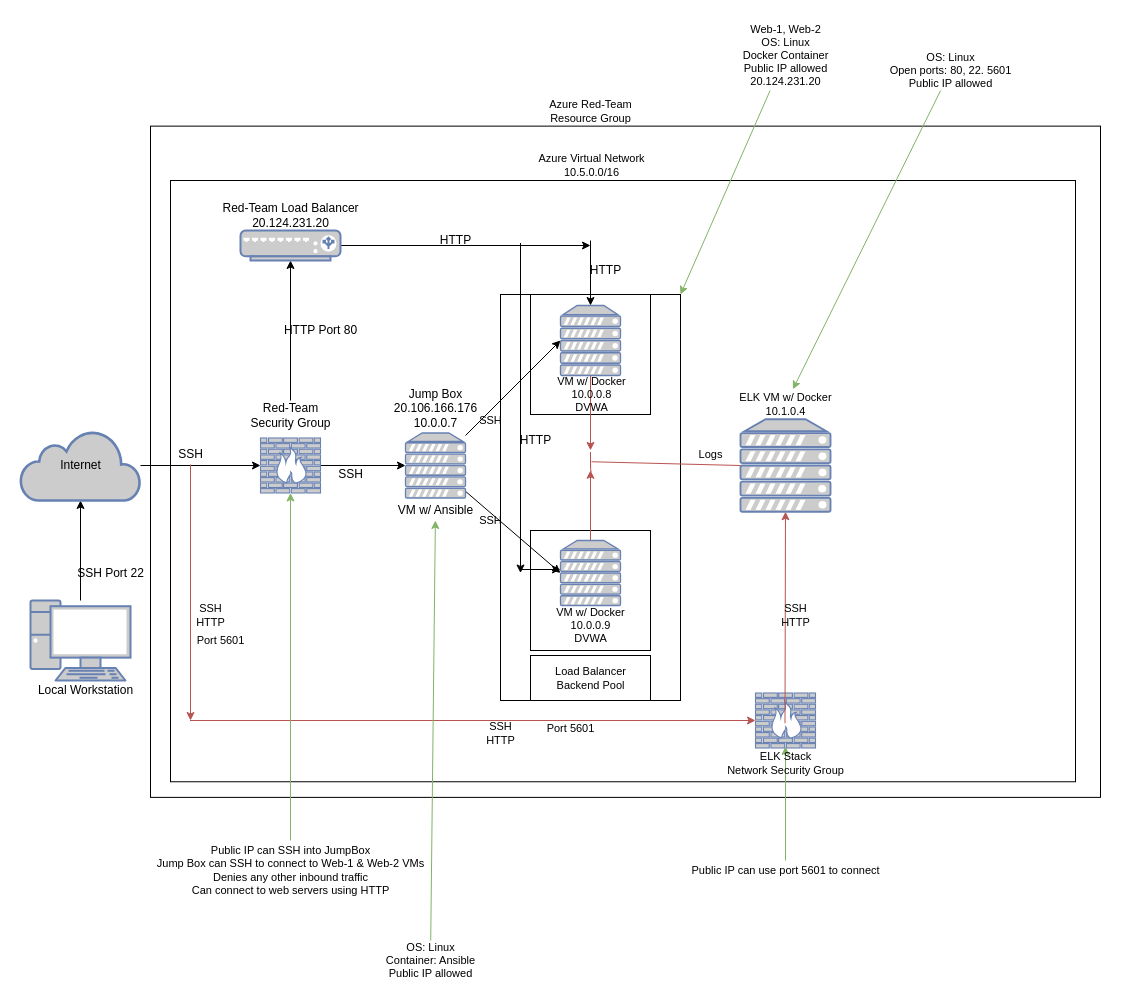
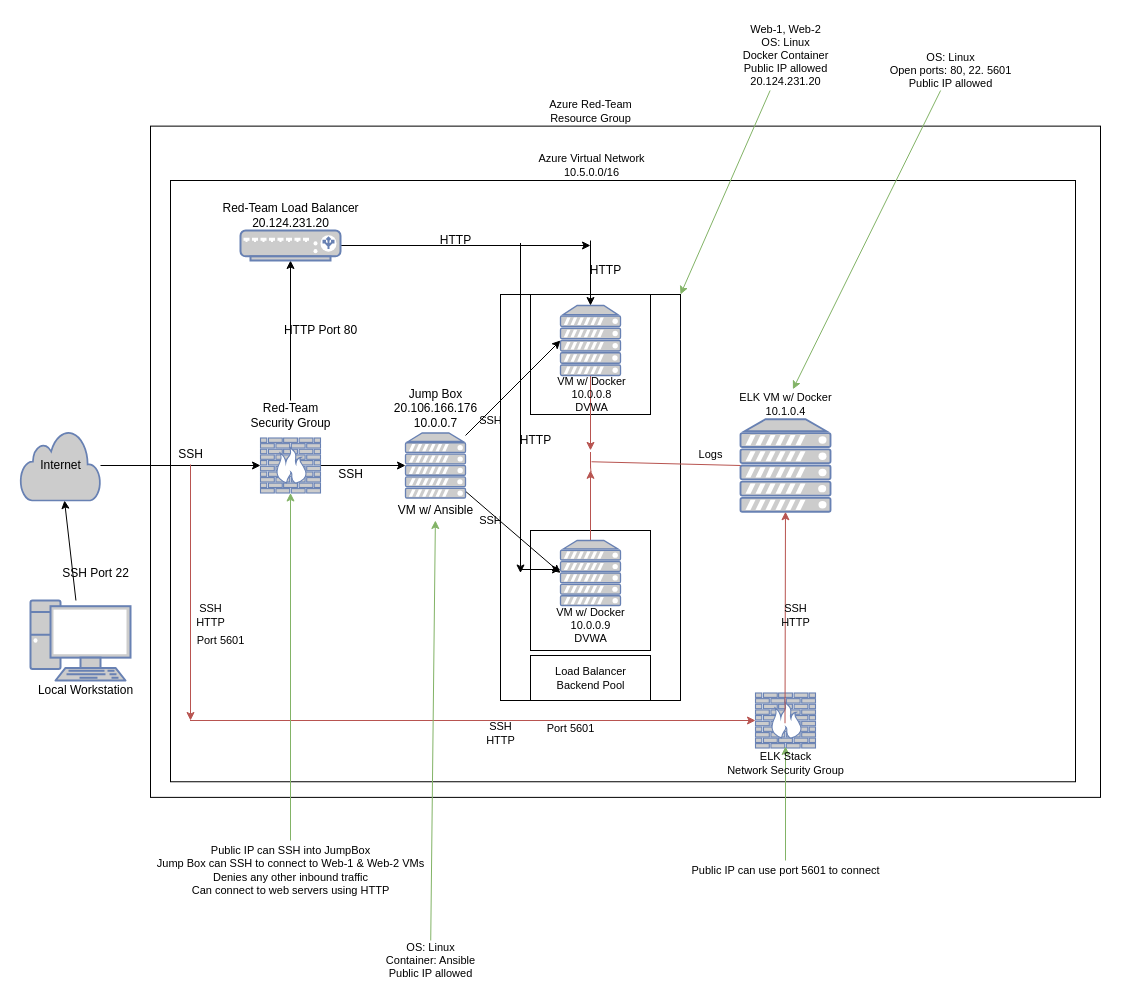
  <mxCell id="0" />
  <mxCell id="1" parent="0" />
  <mxCell id="2" value="" style="whiteSpace=wrap;html=1;fontFamily=Helvetica;fontSize=11;fontColor=#000000;fillColor=none;" vertex="1" parent="1"><mxGeometry x="170" y="180" width="905" height="601.25" as="geometry" /></mxCell>
  <mxCell id="3" value="" style="whiteSpace=wrap;html=1;fontFamily=Helvetica;fontSize=11;fontColor=#000000;fillColor=none;" vertex="1" parent="1"><mxGeometry x="150" y="125.63" width="950" height="671.25" as="geometry" /></mxCell>
  <mxCell id="4" value="" style="whiteSpace=wrap;html=1;fontFamily=Helvetica;fontSize=11;fontColor=#000000;" vertex="1" parent="1"><mxGeometry x="530" y="294" width="120" height="127.5" as="geometry" /></mxCell>
  <mxCell id="5" value="" style="whiteSpace=wrap;html=1;fontFamily=Helvetica;fontSize=11;fontColor=#000000;" vertex="1" parent="1"><mxGeometry x="500" y="294" width="180" height="406" as="geometry" /></mxCell>
  <mxCell id="6" value="" style="whiteSpace=wrap;html=1;fontFamily=Helvetica;fontSize=11;fontColor=#000000;" vertex="1" parent="1"><mxGeometry x="530" y="655" width="120" height="45" as="geometry" /></mxCell>
  <mxCell id="7" value="" style="whiteSpace=wrap;html=1;fontFamily=Helvetica;fontSize=11;fontColor=#000000;" vertex="1" parent="1"><mxGeometry x="530" y="530" width="120" height="120" as="geometry" /></mxCell>
  <mxCell id="8" value="" style="whiteSpace=wrap;html=1;fontFamily=Helvetica;fontSize=11;fontColor=#000000;" vertex="1" parent="1"><mxGeometry x="530" y="294" width="120" height="120" as="geometry" /></mxCell>
  <mxCell id="9" style="edgeStyle=none;rounded=0;orthogonalLoop=1;jettySize=auto;html=1;fontColor=#000000;" edge="1" parent="1" source="10" target="12"><mxGeometry relative="1" as="geometry" /></mxCell>
  <mxCell id="10" value="" style="fontColor=#0066CC;verticalAlign=top;verticalLabelPosition=bottom;labelPosition=center;align=center;html=1;outlineConnect=0;fillColor=#CCCCCC;strokeColor=#6881B3;gradientColor=none;gradientDirection=north;strokeWidth=2;shape=mxgraph.networks.pc;" vertex="1" parent="1"><mxGeometry x="30" y="600" width="100" height="80" as="geometry" /></mxCell>
  <mxCell id="11" style="edgeStyle=none;rounded=0;orthogonalLoop=1;jettySize=auto;html=1;fontColor=#000000;" edge="1" parent="1" source="12" target="16"><mxGeometry relative="1" as="geometry" /></mxCell>
- <mxCell id="12" value="&lt;font color=&quot;#000000&quot;&gt;Internet&lt;/font&gt;" style="html=1;outlineConnect=0;fillColor=#CCCCCC;strokeColor=#6881B3;gradientColor=none;gradientDirection=north;strokeWidth=2;shape=mxgraph.networks.cloud;fontColor=#ffffff;direction=east;" vertex="1" parent="1"><mxGeometry x="20" y="430" width="120" height="70" as="geometry" /></mxCell>
+ <mxCell id="12" value="&lt;font color=&quot;#000000&quot;&gt;Internet&lt;/font&gt;" style="html=1;outlineConnect=0;fillColor=#CCCCCC;strokeColor=#6881B3;gradientColor=none;gradientDirection=north;strokeWidth=2;shape=mxgraph.networks.cloud;fontColor=#ffffff;direction=east;" vertex="1" parent="1"><mxGeometry x="20" y="430" width="80" height="70" as="geometry" /></mxCell>
  <mxCell id="13" value="Local Workstation" style="text;html=1;align=center;verticalAlign=middle;resizable=0;points=[];autosize=1;strokeColor=none;fillColor=none;" vertex="1" parent="1"><mxGeometry x="30" y="680" width="110" height="20" as="geometry" /></mxCell>
- <mxCell id="14" value="SSH Port 22" style="text;html=1;align=center;verticalAlign=middle;resizable=0;points=[];autosize=1;strokeColor=none;fillColor=none;fontColor=#000000;" vertex="1" parent="1"><mxGeometry x="70" y="562.5" width="80" height="20" as="geometry" /></mxCell>
+ <mxCell id="14" value="SSH Port 22" style="text;html=1;align=center;verticalAlign=middle;resizable=0;points=[];autosize=1;strokeColor=none;fillColor=none;fontColor=#000000;" vertex="1" parent="1"><mxGeometry x="55" y="562.5" width="80" height="20" as="geometry" /></mxCell>
  <mxCell id="15" style="edgeStyle=none;rounded=0;orthogonalLoop=1;jettySize=auto;html=1;fontColor=#000000;" edge="1" parent="1" source="16" target="19"><mxGeometry relative="1" as="geometry" /></mxCell>
  <mxCell id="16" value="" style="fontColor=#0066CC;verticalAlign=top;verticalLabelPosition=bottom;labelPosition=center;align=center;html=1;outlineConnect=0;fillColor=#CCCCCC;strokeColor=#6881B3;gradientColor=none;gradientDirection=north;strokeWidth=2;shape=mxgraph.networks.firewall;" vertex="1" parent="1"><mxGeometry x="260" y="437.5" width="60" height="55" as="geometry" /></mxCell>
  <mxCell id="17" style="edgeStyle=none;shape=connector;rounded=0;orthogonalLoop=1;jettySize=auto;html=1;labelBackgroundColor=default;fontFamily=Helvetica;fontSize=11;fontColor=#000000;endArrow=classic;strokeColor=default;entryX=0;entryY=0.5;entryDx=0;entryDy=0;entryPerimeter=0;" edge="1" parent="1" source="19" target="21"><mxGeometry relative="1" as="geometry"><mxPoint x="510" y="465" as="targetPoint" /></mxGeometry></mxCell>
  <mxCell id="18" style="edgeStyle=none;shape=connector;rounded=0;orthogonalLoop=1;jettySize=auto;html=1;entryX=0;entryY=0.5;entryDx=0;entryDy=0;entryPerimeter=0;labelBackgroundColor=default;fontFamily=Helvetica;fontSize=11;fontColor=#000000;endArrow=classic;strokeColor=default;" edge="1" parent="1" source="19" target="24"><mxGeometry relative="1" as="geometry" /></mxCell>
  <mxCell id="19" value="" style="fontColor=#0066CC;verticalAlign=top;verticalLabelPosition=bottom;labelPosition=center;align=center;html=1;outlineConnect=0;fillColor=#CCCCCC;strokeColor=#6881B3;gradientColor=none;gradientDirection=north;strokeWidth=2;shape=mxgraph.networks.server;" vertex="1" parent="1"><mxGeometry x="405" y="432.5" width="60" height="65" as="geometry" /></mxCell>
  <mxCell id="20" style="edgeStyle=none;shape=connector;rounded=0;orthogonalLoop=1;jettySize=auto;html=1;entryX=0.5;entryY=0.384;entryDx=0;entryDy=0;entryPerimeter=0;labelBackgroundColor=default;fontFamily=Helvetica;fontSize=11;fontColor=#000000;endArrow=classic;strokeColor=#b85450;fillColor=#f8cecc;" edge="1" parent="1" source="21" target="5"><mxGeometry relative="1" as="geometry" /></mxCell>
  <mxCell id="21" value="" style="fontColor=#0066CC;verticalAlign=top;verticalLabelPosition=bottom;labelPosition=center;align=center;html=1;outlineConnect=0;fillColor=#CCCCCC;strokeColor=#6881B3;gradientColor=none;gradientDirection=north;strokeWidth=2;shape=mxgraph.networks.server;" vertex="1" parent="1"><mxGeometry x="560" y="305" width="60" height="70" as="geometry" /></mxCell>
  <mxCell id="22" style="edgeStyle=none;rounded=0;orthogonalLoop=1;jettySize=auto;html=1;fontColor=#000000;" edge="1" parent="1"><mxGeometry relative="1" as="geometry"><mxPoint x="520" y="572.5" as="targetPoint" /><mxPoint x="520" y="242.5" as="sourcePoint" /></mxGeometry></mxCell>
  <mxCell id="23" style="edgeStyle=none;shape=connector;rounded=0;orthogonalLoop=1;jettySize=auto;html=1;entryX=0.5;entryY=0.433;entryDx=0;entryDy=0;entryPerimeter=0;labelBackgroundColor=default;fontFamily=Helvetica;fontSize=11;fontColor=#000000;endArrow=classic;strokeColor=#b85450;fillColor=#f8cecc;" edge="1" parent="1" source="24" target="5"><mxGeometry relative="1" as="geometry" /></mxCell>
  <mxCell id="24" value="" style="fontColor=#0066CC;verticalAlign=top;verticalLabelPosition=bottom;labelPosition=center;align=center;html=1;outlineConnect=0;fillColor=#CCCCCC;strokeColor=#6881B3;gradientColor=none;gradientDirection=north;strokeWidth=2;shape=mxgraph.networks.server;" vertex="1" parent="1"><mxGeometry x="560" y="540" width="60" height="65" as="geometry" /></mxCell>
  <mxCell id="25" style="edgeStyle=none;shape=connector;rounded=0;orthogonalLoop=1;jettySize=auto;html=1;labelBackgroundColor=default;fontFamily=Helvetica;fontSize=11;fontColor=#000000;endArrow=classic;strokeColor=#b85450;fillColor=#f8cecc;" edge="1" parent="1" source="26"><mxGeometry relative="1" as="geometry"><mxPoint x="190" y="720" as="targetPoint" /></mxGeometry></mxCell>
  <mxCell id="26" value="SSH" style="text;html=1;align=center;verticalAlign=middle;resizable=0;points=[];autosize=1;strokeColor=none;fillColor=none;fontColor=#000000;" vertex="1" parent="1"><mxGeometry x="170" y="444" width="40" height="20" as="geometry" /></mxCell>
  <mxCell id="27" style="edgeStyle=none;rounded=0;orthogonalLoop=1;jettySize=auto;html=1;entryX=0.5;entryY=1;entryDx=0;entryDy=0;entryPerimeter=0;fontColor=#000000;" edge="1" parent="1" source="28" target="32"><mxGeometry relative="1" as="geometry" /></mxCell>
  <mxCell id="28" value="Red-Team&lt;br&gt;Security Group" style="text;html=1;align=center;verticalAlign=middle;resizable=0;points=[];autosize=1;strokeColor=none;fillColor=none;fontColor=#000000;" vertex="1" parent="1"><mxGeometry x="240" y="400" width="100" height="30" as="geometry" /></mxCell>
  <mxCell id="29" value="Jump Box&lt;br&gt;20.106.166.176&lt;br&gt;10.0.0.7" style="text;html=1;align=center;verticalAlign=middle;resizable=0;points=[];autosize=1;strokeColor=none;fillColor=none;fontColor=#000000;" vertex="1" parent="1"><mxGeometry x="385" y="382.5" width="100" height="50" as="geometry" /></mxCell>
  <mxCell id="30" value="VM w/ Ansible" style="text;html=1;align=center;verticalAlign=middle;resizable=0;points=[];autosize=1;strokeColor=none;fillColor=none;fontColor=#000000;" vertex="1" parent="1"><mxGeometry x="390" y="500" width="90" height="20" as="geometry" /></mxCell>
  <mxCell id="31" style="edgeStyle=none;rounded=0;orthogonalLoop=1;jettySize=auto;html=1;fontColor=#000000;" edge="1" parent="1" source="32"><mxGeometry relative="1" as="geometry"><mxPoint x="590" y="245" as="targetPoint" /><Array as="points"><mxPoint x="520" y="245" /></Array></mxGeometry></mxCell>
  <mxCell id="32" value="" style="fontColor=#0066CC;verticalAlign=top;verticalLabelPosition=bottom;labelPosition=center;align=center;html=1;outlineConnect=0;fillColor=#CCCCCC;strokeColor=#6881B3;gradientColor=none;gradientDirection=north;strokeWidth=2;shape=mxgraph.networks.load_balancer;" vertex="1" parent="1"><mxGeometry x="240" y="230" width="100" height="30" as="geometry" /></mxCell>
  <mxCell id="33" style="edgeStyle=none;rounded=0;orthogonalLoop=1;jettySize=auto;html=1;fontColor=#000000;" edge="1" parent="1"><mxGeometry relative="1" as="geometry"><mxPoint x="560" y="569" as="targetPoint" /><mxPoint x="520" y="569" as="sourcePoint" /></mxGeometry></mxCell>
  <mxCell id="34" style="edgeStyle=none;rounded=0;orthogonalLoop=1;jettySize=auto;html=1;fontColor=#000000;entryX=0.5;entryY=0;entryDx=0;entryDy=0;entryPerimeter=0;" edge="1" parent="1" target="21"><mxGeometry relative="1" as="geometry"><mxPoint x="589.5" y="300" as="targetPoint" /><mxPoint x="590" y="240" as="sourcePoint" /></mxGeometry></mxCell>
  <mxCell id="35" value="Red-Team Load Balancer&lt;br&gt;20.124.231.20" style="text;html=1;align=center;verticalAlign=middle;resizable=0;points=[];autosize=1;strokeColor=none;fillColor=none;fontColor=#000000;" vertex="1" parent="1"><mxGeometry x="215" y="200" width="150" height="30" as="geometry" /></mxCell>
  <mxCell id="36" value="HTTP Port 80" style="text;html=1;align=center;verticalAlign=middle;resizable=0;points=[];autosize=1;strokeColor=none;fillColor=none;fontColor=#000000;" vertex="1" parent="1"><mxGeometry x="275" y="320" width="90" height="20" as="geometry" /></mxCell>
  <mxCell id="37" value="SSH" style="text;html=1;align=center;verticalAlign=middle;resizable=0;points=[];autosize=1;strokeColor=none;fillColor=none;fontColor=#000000;" vertex="1" parent="1"><mxGeometry x="330" y="464" width="40" height="20" as="geometry" /></mxCell>
  <mxCell id="38" value="HTTP" style="text;html=1;align=center;verticalAlign=middle;resizable=0;points=[];autosize=1;strokeColor=none;fillColor=none;fontColor=#000000;" vertex="1" parent="1"><mxGeometry x="430" y="230" width="50" height="20" as="geometry" /></mxCell>
  <mxCell id="39" value="HTTP" style="text;html=1;align=center;verticalAlign=middle;resizable=0;points=[];autosize=1;strokeColor=none;fillColor=none;fontColor=#000000;" vertex="1" parent="1"><mxGeometry x="510" y="430" width="50" height="20" as="geometry" /></mxCell>
  <mxCell id="40" value="HTTP" style="text;html=1;align=center;verticalAlign=middle;resizable=0;points=[];autosize=1;strokeColor=none;fillColor=none;fontColor=#000000;" vertex="1" parent="1"><mxGeometry x="580" y="260" width="50" height="20" as="geometry" /></mxCell>
  <mxCell id="41" value="SSH" style="text;html=1;align=center;verticalAlign=middle;resizable=0;points=[];autosize=1;strokeColor=none;fillColor=none;fontSize=11;fontFamily=Helvetica;fontColor=#000000;" vertex="1" parent="1"><mxGeometry x="470" y="510" width="40" height="20" as="geometry" /></mxCell>
  <mxCell id="42" value="SSH" style="text;html=1;align=center;verticalAlign=middle;resizable=0;points=[];autosize=1;strokeColor=none;fillColor=none;fontSize=11;fontFamily=Helvetica;fontColor=#000000;" vertex="1" parent="1"><mxGeometry x="470" y="410" width="40" height="20" as="geometry" /></mxCell>
  <mxCell id="43" value="VM w/ Docker&lt;br&gt;10.0.0.8&lt;br&gt;DVWA" style="text;html=1;align=center;verticalAlign=middle;resizable=0;points=[];autosize=1;strokeColor=none;fillColor=none;fontSize=11;fontFamily=Helvetica;fontColor=#000000;" vertex="1" parent="1"><mxGeometry x="550.5" y="374" width="80" height="40" as="geometry" /></mxCell>
  <mxCell id="44" value="VM w/ Docker&lt;br&gt;10.0.0.9&lt;br&gt;DVWA" style="text;html=1;align=center;verticalAlign=middle;resizable=0;points=[];autosize=1;strokeColor=none;fillColor=none;fontSize=11;fontFamily=Helvetica;fontColor=#000000;" vertex="1" parent="1"><mxGeometry x="550" y="605" width="80" height="40" as="geometry" /></mxCell>
  <mxCell id="45" value="Load Balancer&lt;br&gt;Backend Pool" style="text;html=1;align=center;verticalAlign=middle;resizable=0;points=[];autosize=1;strokeColor=none;fillColor=none;fontSize=11;fontFamily=Helvetica;fontColor=#000000;" vertex="1" parent="1"><mxGeometry x="545" y="662.5" width="90" height="30" as="geometry" /></mxCell>
  <mxCell id="46" style="edgeStyle=none;shape=connector;rounded=0;orthogonalLoop=1;jettySize=auto;html=1;labelBackgroundColor=default;fontFamily=Helvetica;fontSize=11;fontColor=#000000;endArrow=classic;strokeColor=#b85450;fillColor=#f8cecc;" edge="1" parent="1" target="47"><mxGeometry relative="1" as="geometry"><mxPoint x="360" y="720" as="targetPoint" /><mxPoint x="189.5" y="720" as="sourcePoint" /></mxGeometry></mxCell>
  <mxCell id="47" value="" style="fontColor=#0066CC;verticalAlign=top;verticalLabelPosition=bottom;labelPosition=center;align=center;html=1;outlineConnect=0;fillColor=#CCCCCC;strokeColor=#6881B3;gradientColor=none;gradientDirection=north;strokeWidth=2;shape=mxgraph.networks.firewall;" vertex="1" parent="1"><mxGeometry x="755" y="692.5" width="60" height="55" as="geometry" /></mxCell>
  <mxCell id="48" value="" style="fontColor=#0066CC;verticalAlign=top;verticalLabelPosition=bottom;labelPosition=center;align=center;html=1;outlineConnect=0;fillColor=#CCCCCC;strokeColor=#6881B3;gradientColor=none;gradientDirection=north;strokeWidth=2;shape=mxgraph.networks.server;" vertex="1" parent="1"><mxGeometry x="740" y="418.75" width="90" height="92.5" as="geometry" /></mxCell>
  <mxCell id="49" style="edgeStyle=none;shape=connector;rounded=0;orthogonalLoop=1;jettySize=auto;html=1;labelBackgroundColor=default;fontFamily=Helvetica;fontSize=11;fontColor=#000000;endArrow=classic;strokeColor=#b85450;entryX=0.5;entryY=1;entryDx=0;entryDy=0;entryPerimeter=0;fillColor=#f8cecc;" edge="1" parent="1" target="48"><mxGeometry relative="1" as="geometry"><mxPoint x="784.5" y="527.25" as="targetPoint" /><mxPoint x="784.5" y="722.75" as="sourcePoint" /></mxGeometry></mxCell>
  <mxCell id="50" value="ELK VM w/ Docker&lt;br&gt;10.1.0.4" style="text;html=1;align=center;verticalAlign=middle;resizable=0;points=[];autosize=1;strokeColor=none;fillColor=none;fontSize=11;fontFamily=Helvetica;fontColor=#000000;" vertex="1" parent="1"><mxGeometry x="730" y="388.75" width="110" height="30" as="geometry" /></mxCell>
  <mxCell id="51" value="" style="shape=stencil(lZTLboMwEEW/xtureWBjr9P0PyKFFFQKEaFt8vcFoahJLJBmNwzn2OYC43R3qQ/nygldxqH/rH6b41g7fXMiTVdXQzNOldO9092pH6qPof/ujsv1+TCTc/XV/8wrXBePiUA0a0K3rPW+KG3TPSiqUH0yUoSkdUGyLZIi+nWBi/t6dyEmEG8IAv+8QwzwxbqQnSgKaONEGV8GJLHwjHIjoowPAaG08Gx7Xh9QbASa8wyJBr4IYEueBYPUwKtH2vhGc55QWvIUj2DJc+p4S57soZY8mSDB8r7Aljhf//ip+J8Yp6Ztl4HzeP91wkytZTrp/g8=);fillColor=#f8cecc;fontFamily=Helvetica;fontSize=11;strokeColor=#b85450;" vertex="1" parent="1"><mxGeometry x="590" y="451.5" width="1" height="19.5" as="geometry" /></mxCell>
  <mxCell id="52" value="SSH&lt;br&gt;HTTP" style="text;html=1;align=center;verticalAlign=middle;resizable=0;points=[];autosize=1;strokeColor=none;fillColor=none;fontSize=11;fontFamily=Helvetica;fontColor=#000000;" vertex="1" parent="1"><mxGeometry x="480" y="717.5" width="40" height="30" as="geometry" /></mxCell>
  <mxCell id="53" value="SSH&lt;br&gt;HTTP" style="text;html=1;align=center;verticalAlign=middle;resizable=0;points=[];autosize=1;strokeColor=none;fillColor=none;fontSize=11;fontFamily=Helvetica;fontColor=#000000;" vertex="1" parent="1"><mxGeometry x="775" y="600" width="40" height="30" as="geometry" /></mxCell>
  <mxCell id="54" value="SSH&lt;br&gt;HTTP" style="text;html=1;align=center;verticalAlign=middle;resizable=0;points=[];autosize=1;strokeColor=none;fillColor=none;fontSize=11;fontFamily=Helvetica;fontColor=#000000;" vertex="1" parent="1"><mxGeometry x="190" y="600" width="40" height="30" as="geometry" /></mxCell>
  <mxCell id="55" value="Port 5601" style="text;html=1;align=center;verticalAlign=middle;resizable=0;points=[];autosize=1;strokeColor=none;fillColor=none;fontSize=11;fontFamily=Helvetica;fontColor=#000000;" vertex="1" parent="1"><mxGeometry x="190" y="630" width="60" height="20" as="geometry" /></mxCell>
  <mxCell id="56" value="Port 5601" style="text;html=1;align=center;verticalAlign=middle;resizable=0;points=[];autosize=1;strokeColor=none;fillColor=none;fontSize=11;fontFamily=Helvetica;fontColor=#000000;" vertex="1" parent="1"><mxGeometry x="540" y="717.5" width="60" height="20" as="geometry" /></mxCell>
  <mxCell id="57" value="" style="edgeStyle=none;shape=connector;rounded=0;orthogonalLoop=1;jettySize=auto;html=1;entryX=0;entryY=0.5;entryDx=0;entryDy=0;entryPerimeter=0;labelBackgroundColor=default;fontFamily=Helvetica;fontSize=11;fontColor=#000000;endArrow=none;endSize=10;strokeColor=#b85450;fillColor=#f8cecc;" edge="1" parent="1" source="51" target="48"><mxGeometry relative="1" as="geometry"><mxPoint x="591" y="461.263" as="sourcePoint" /><mxPoint x="650" y="461.5" as="targetPoint" /></mxGeometry></mxCell>
  <mxCell id="58" value="Logs" style="text;html=1;align=center;verticalAlign=middle;resizable=0;points=[];autosize=1;strokeColor=none;fillColor=none;fontSize=11;fontFamily=Helvetica;fontColor=#000000;" vertex="1" parent="1"><mxGeometry x="690" y="444" width="40" height="20" as="geometry" /></mxCell>
  <mxCell id="59" value="Azure Virtual Network&lt;br&gt;10.5.0.0/16" style="text;html=1;align=center;verticalAlign=middle;resizable=0;points=[];autosize=1;strokeColor=none;fillColor=none;fontSize=11;fontFamily=Helvetica;fontColor=#000000;" vertex="1" parent="1"><mxGeometry x="530.5" y="150" width="120" height="30" as="geometry" /></mxCell>
  <mxCell id="60" value="Azure Red-Team&lt;br&gt;Resource Group" style="text;html=1;align=center;verticalAlign=middle;resizable=0;points=[];autosize=1;strokeColor=none;fillColor=none;fontSize=11;fontFamily=Helvetica;fontColor=#000000;" vertex="1" parent="1"><mxGeometry x="540" y="95.63" width="100" height="30" as="geometry" /></mxCell>
  <mxCell id="61" style="edgeStyle=none;rounded=0;orthogonalLoop=1;jettySize=auto;html=1;entryX=0.5;entryY=1;entryDx=0;entryDy=0;entryPerimeter=0;labelBackgroundColor=default;fontFamily=Helvetica;fontSize=11;fontColor=#000000;endArrow=classic;strokeColor=#82b366;fillColor=#d5e8d4;" edge="1" parent="1" source="62" target="16"><mxGeometry relative="1" as="geometry" /></mxCell>
  <mxCell id="62" value="Public IP can SSH into JumpBox&lt;br&gt;Jump Box can SSH to connect to Web-1 &amp;amp; Web-2 VMs&lt;br&gt;Denies any other inbound traffic&lt;br&gt;Can connect to web servers using HTTP" style="text;html=1;align=center;verticalAlign=middle;resizable=0;points=[];autosize=1;strokeColor=none;fillColor=none;fontSize=11;fontFamily=Helvetica;fontColor=#000000;" vertex="1" parent="1"><mxGeometry x="150" y="840" width="280" height="60" as="geometry" /></mxCell>
  <mxCell id="63" style="edgeStyle=none;rounded=0;orthogonalLoop=1;jettySize=auto;html=1;labelBackgroundColor=default;fontFamily=Helvetica;fontSize=11;fontColor=#000000;endArrow=classic;strokeColor=#82b366;fillColor=#d5e8d4;" edge="1" parent="1" source="64" target="30"><mxGeometry relative="1" as="geometry" /></mxCell>
  <mxCell id="64" value="OS: Linux&lt;br&gt;Container: Ansible&lt;br&gt;Public IP allowed" style="text;html=1;align=center;verticalAlign=middle;resizable=0;points=[];autosize=1;strokeColor=none;fillColor=none;fontSize=11;fontFamily=Helvetica;fontColor=#000000;" vertex="1" parent="1"><mxGeometry x="380" y="940" width="100" height="40" as="geometry" /></mxCell>
  <mxCell id="65" style="edgeStyle=none;rounded=0;orthogonalLoop=1;jettySize=auto;html=1;entryX=1;entryY=0;entryDx=0;entryDy=0;labelBackgroundColor=default;fontFamily=Helvetica;fontSize=11;fontColor=#000000;endArrow=classic;strokeColor=#82b366;fillColor=#d5e8d4;" edge="1" parent="1" source="66" target="5"><mxGeometry relative="1" as="geometry" /></mxCell>
  <mxCell id="66" value="Web-1, Web-2&lt;br&gt;OS: Linux&lt;br&gt;Docker Container&lt;br&gt;Public IP allowed&lt;br&gt;20.124.231.20" style="text;html=1;align=center;verticalAlign=middle;resizable=0;points=[];autosize=1;strokeColor=none;fillColor=none;fontSize=11;fontFamily=Helvetica;fontColor=#000000;" vertex="1" parent="1"><mxGeometry x="735" y="20" width="100" height="70" as="geometry" /></mxCell>
  <mxCell id="67" style="edgeStyle=none;rounded=0;orthogonalLoop=1;jettySize=auto;html=1;entryX=0.5;entryY=-0.05;entryDx=0;entryDy=0;entryPerimeter=0;labelBackgroundColor=default;fontFamily=Helvetica;fontSize=11;fontColor=#000000;endArrow=classic;strokeColor=#82b366;fillColor=#d5e8d4;" edge="1" parent="1" source="68" target="69"><mxGeometry relative="1" as="geometry" /></mxCell>
  <mxCell id="68" value="Public IP can use port 5601 to connect" style="text;html=1;align=center;verticalAlign=middle;resizable=0;points=[];autosize=1;strokeColor=none;fillColor=none;fontSize=11;fontFamily=Helvetica;fontColor=#000000;" vertex="1" parent="1"><mxGeometry x="685" y="860" width="200" height="20" as="geometry" /></mxCell>
  <mxCell id="69" value="ELK Stack&lt;br&gt;Network Security Group" style="text;html=1;align=center;verticalAlign=middle;resizable=0;points=[];autosize=1;strokeColor=none;fillColor=none;fontSize=11;fontFamily=Helvetica;fontColor=#000000;" vertex="1" parent="1"><mxGeometry x="720" y="747.5" width="130" height="30" as="geometry" /></mxCell>
  <mxCell id="70" style="edgeStyle=none;rounded=0;orthogonalLoop=1;jettySize=auto;html=1;labelBackgroundColor=default;fontFamily=Helvetica;fontSize=11;fontColor=#000000;endArrow=classic;strokeColor=#82b366;fillColor=#d5e8d4;" edge="1" parent="1" source="71" target="50"><mxGeometry relative="1" as="geometry" /></mxCell>
  <mxCell id="71" value="OS: Linux&lt;br&gt;Open ports: 80, 22. 5601&lt;br&gt;Public IP allowed" style="text;html=1;align=center;verticalAlign=middle;resizable=0;points=[];autosize=1;strokeColor=none;fillColor=none;fontSize=11;fontFamily=Helvetica;fontColor=#000000;" vertex="1" parent="1"><mxGeometry x="880" y="50" width="140" height="40" as="geometry" /></mxCell>
